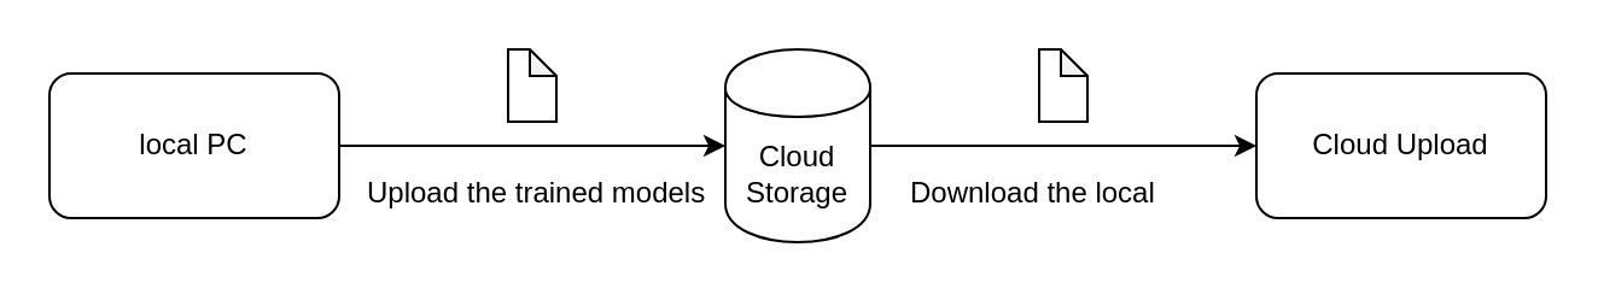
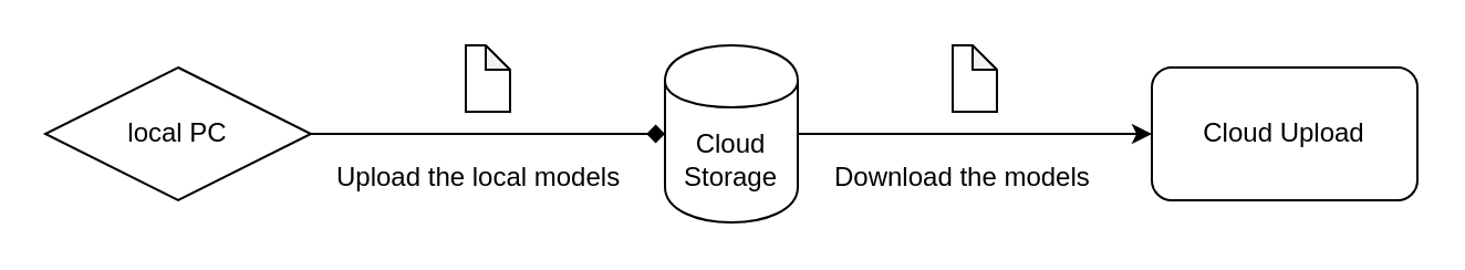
  <mxCell id="0" />
  <mxCell id="1" parent="0" />
  <mxCell id="2" value="Cloud Storage" style="shape=cylinder;whiteSpace=wrap;html=1;boundedLbl=1;backgroundOutline=1;" vertex="1" parent="1"><mxGeometry x="300" y="20" width="60" height="80" as="geometry" /></mxCell>
- <mxCell id="3" value="local PC" style="rounded=1;whiteSpace=wrap;html=1;" vertex="1" parent="1"><mxGeometry x="20" y="30" width="120" height="60" as="geometry" /></mxCell>
+ <mxCell id="3" value="local PC" style="rhombus;whiteSpace=wrap;html=1;" vertex="1" parent="1"><mxGeometry x="20" y="30" width="120" height="60" as="geometry" /></mxCell>
  <mxCell id="4" value="Cloud Upload" style="rounded=1;whiteSpace=wrap;html=1;" vertex="1" parent="1"><mxGeometry x="520" y="30" width="120" height="60" as="geometry" /></mxCell>
- <mxCell id="5" value="" style="endArrow=classic;html=1;entryX=0;entryY=0.5;entryDx=0;entryDy=0;exitX=1;exitY=0.5;exitDx=0;exitDy=0;" edge="1" parent="1" source="3" target="2"><mxGeometry width="50" height="50" relative="1" as="geometry"><mxPoint x="270" y="145" as="sourcePoint" /><mxPoint x="299" y="94" as="targetPoint" /></mxGeometry></mxCell>
+ <mxCell id="5" value="" style="endArrow=diamond;html=1;entryX=0;entryY=0.5;entryDx=0;entryDy=0;exitX=1;exitY=0.5;exitDx=0;exitDy=0;" edge="1" parent="1" source="3" target="2"><mxGeometry width="50" height="50" relative="1" as="geometry"><mxPoint x="270" y="145" as="sourcePoint" /><mxPoint x="299" y="94" as="targetPoint" /></mxGeometry></mxCell>
  <mxCell id="6" value="" style="shape=note;whiteSpace=wrap;html=1;backgroundOutline=1;darkOpacity=0.05;size=11;" vertex="1" parent="1"><mxGeometry x="210" y="20" width="20" height="30" as="geometry" /></mxCell>
- <mxCell id="7" value="Upload the trained models" style="text;html=1;resizable=0;points=[];autosize=1;align=left;verticalAlign=top;spacingTop=-4;" vertex="1" parent="1"><mxGeometry x="150" y="70" width="160" height="10" as="geometry" /></mxCell>
+ <mxCell id="7" value="Upload the local models" style="text;html=1;resizable=0;points=[];autosize=1;align=left;verticalAlign=top;spacingTop=-4;" vertex="1" parent="1"><mxGeometry x="150" y="70" width="160" height="10" as="geometry" /></mxCell>
  <mxCell id="8" value="" style="endArrow=classic;html=1;entryX=0;entryY=0.5;entryDx=0;entryDy=0;exitX=1;exitY=0.5;exitDx=0;exitDy=0;" edge="1" parent="1" source="2" target="4"><mxGeometry width="50" height="50" relative="1" as="geometry"><mxPoint x="400" y="10" as="sourcePoint" /><mxPoint x="450" y="-40" as="targetPoint" /></mxGeometry></mxCell>
  <mxCell id="9" value="" style="shape=note;whiteSpace=wrap;html=1;backgroundOutline=1;darkOpacity=0.05;size=11;" vertex="1" parent="1"><mxGeometry x="430" y="20" width="20" height="30" as="geometry" /></mxCell>
- <mxCell id="10" value="Download the local" style="text;html=1;resizable=0;points=[];autosize=1;align=left;verticalAlign=top;spacingTop=-4;" vertex="1" parent="1"><mxGeometry x="375" y="70" width="130" height="10" as="geometry" /></mxCell>
+ <mxCell id="10" value="Download the models" style="text;html=1;resizable=0;points=[];autosize=1;align=left;verticalAlign=top;spacingTop=-4;" vertex="1" parent="1"><mxGeometry x="375" y="70" width="130" height="10" as="geometry" /></mxCell>
